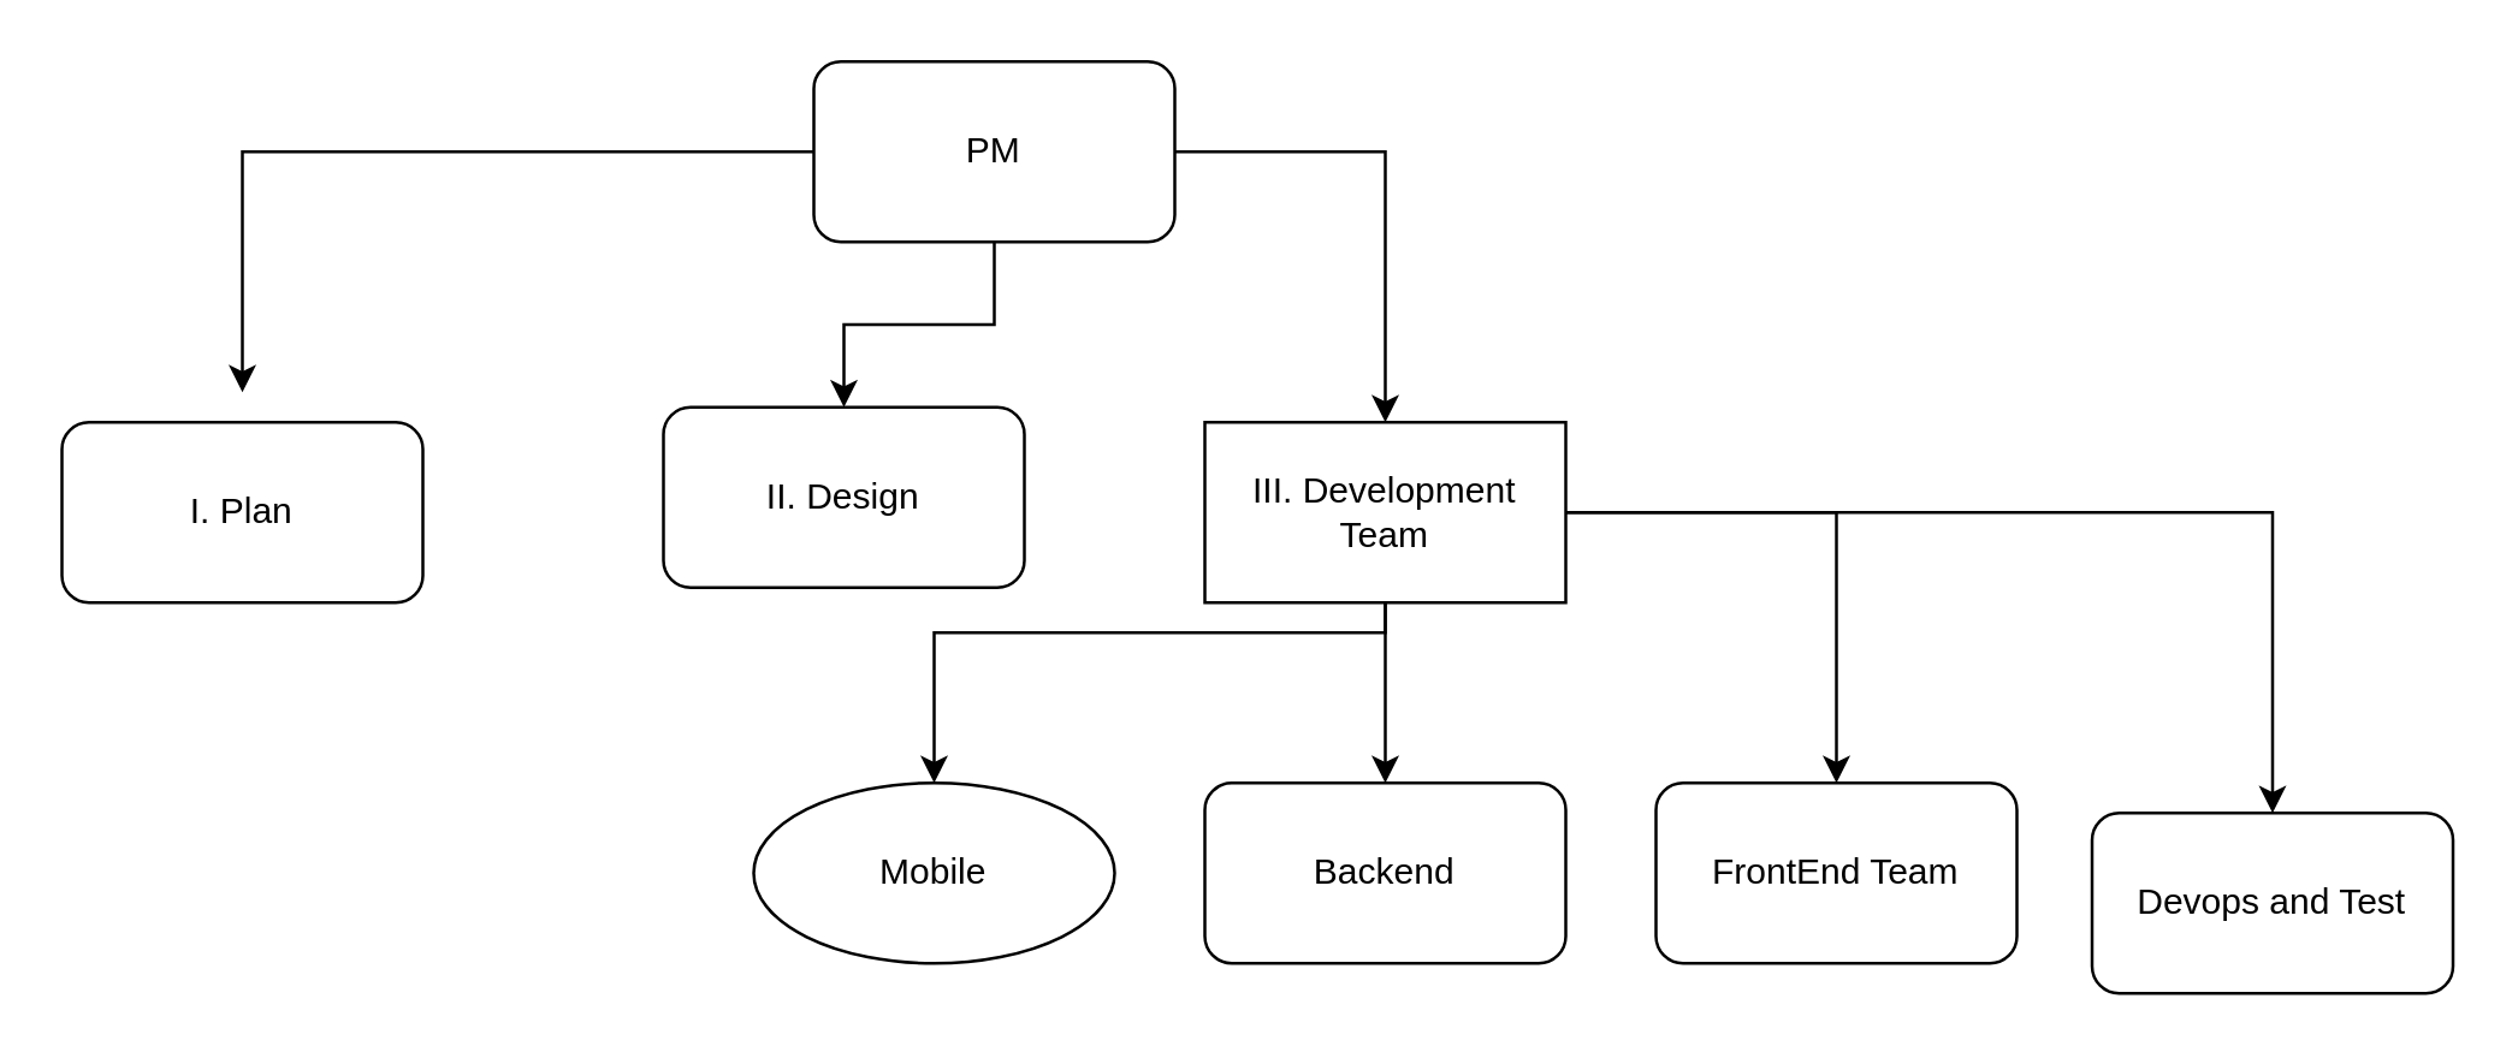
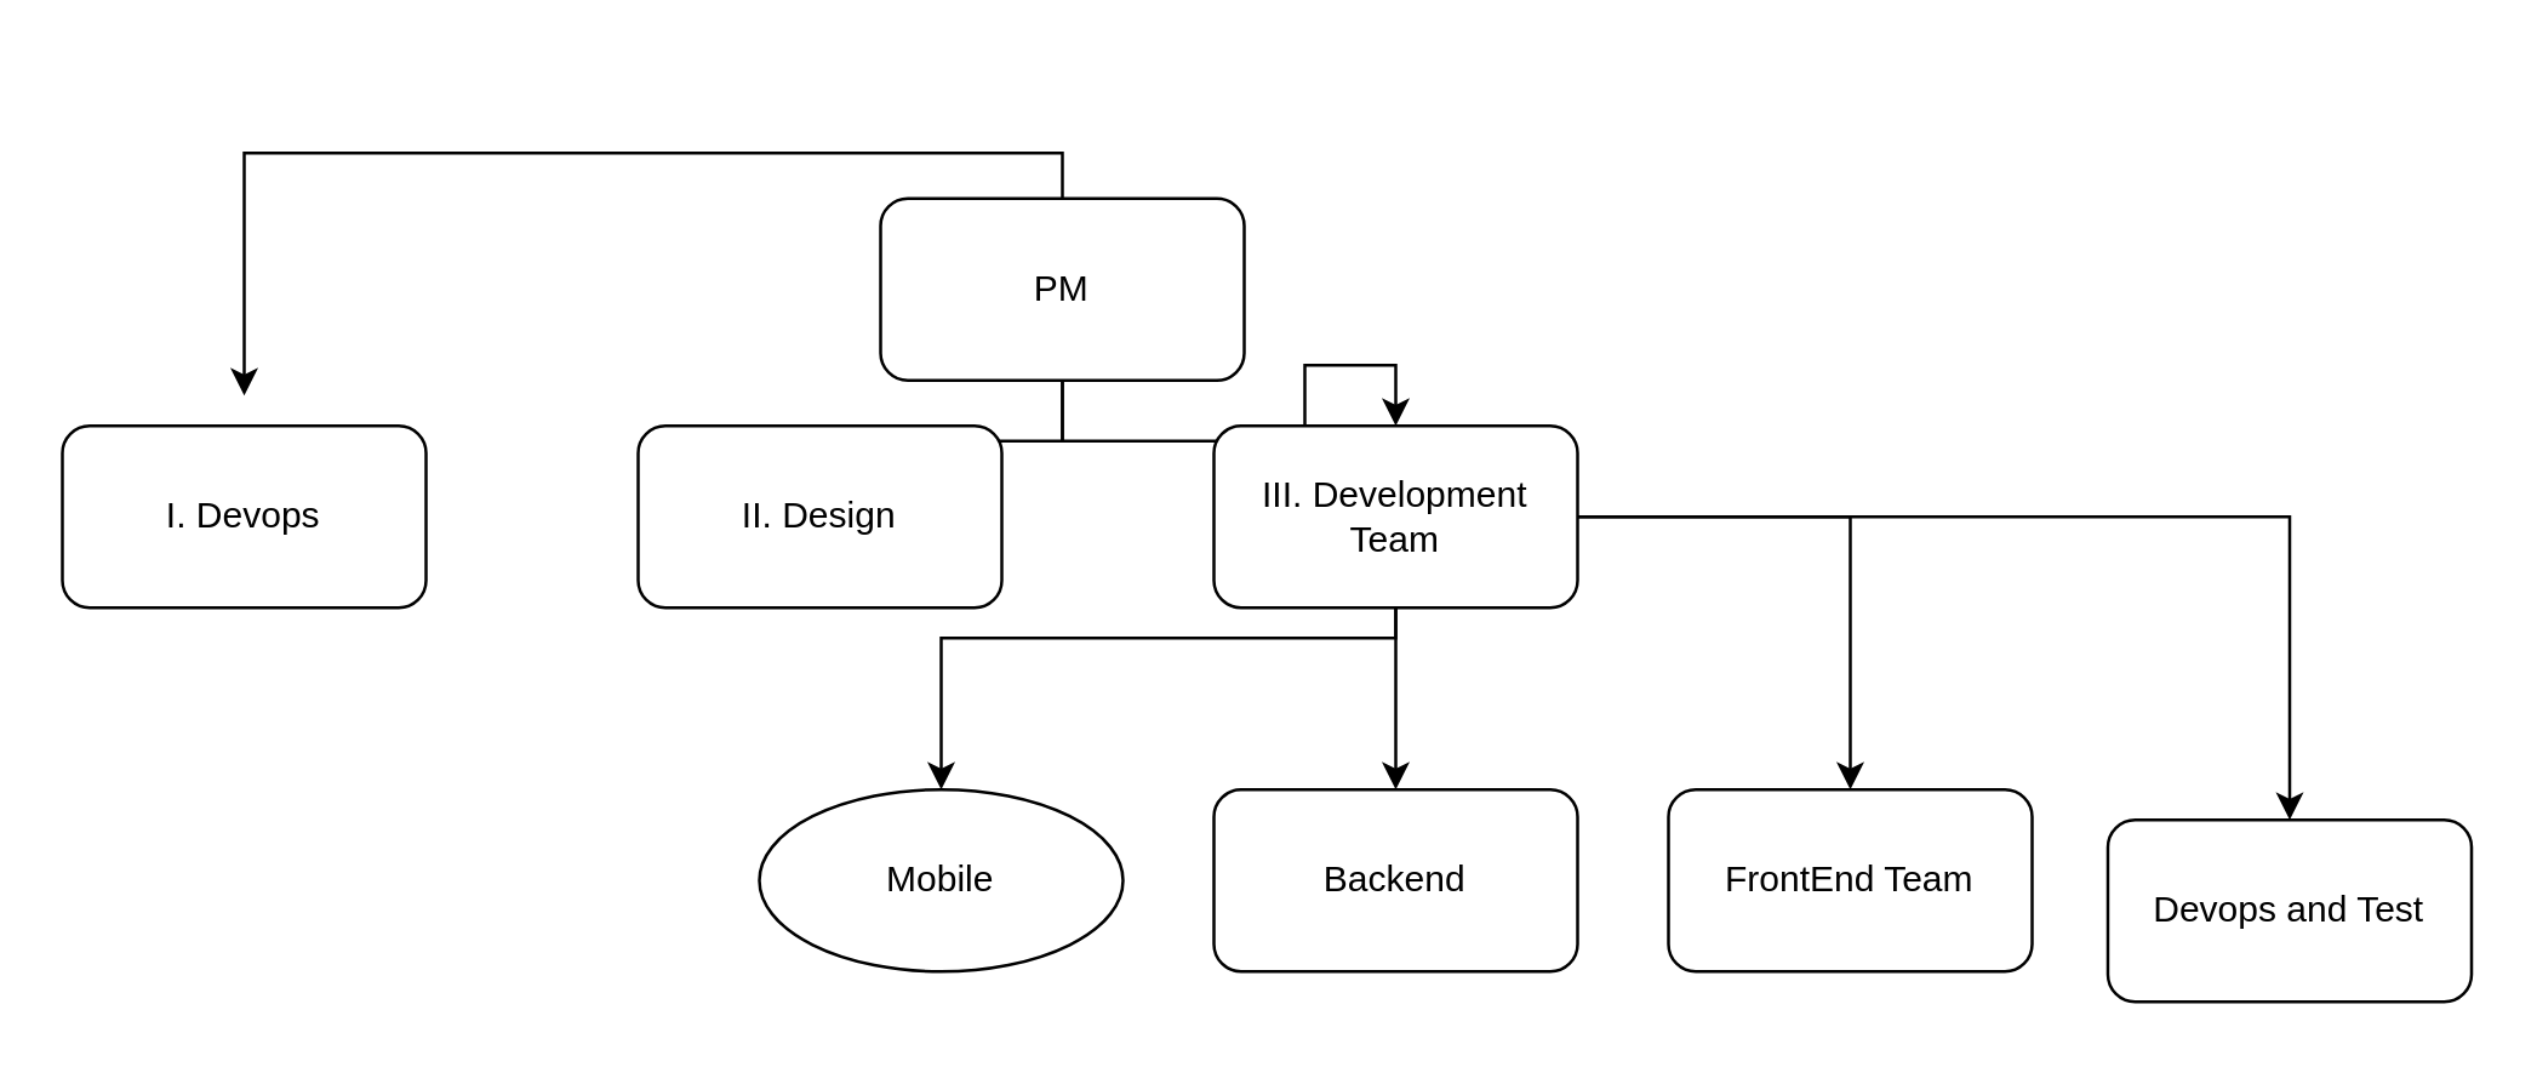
  <mxCell id="0" />
  <mxCell id="1" parent="0" />
  <mxCell id="2" style="edgeStyle=orthogonalEdgeStyle;rounded=0;orthogonalLoop=1;jettySize=auto;html=1;" parent="1" source="5" edge="1"><mxGeometry relative="1" as="geometry"><mxPoint x="80" y="130" as="targetPoint" /><Array as="points"><mxPoint x="80" y="50" /></Array></mxGeometry></mxCell>
  <mxCell id="3" style="edgeStyle=orthogonalEdgeStyle;rounded=0;orthogonalLoop=1;jettySize=auto;html=1;entryX=0.5;entryY=0;entryDx=0;entryDy=0;" parent="1" source="5" target="7" edge="1"><mxGeometry relative="1" as="geometry" /></mxCell>
  <mxCell id="4" style="edgeStyle=orthogonalEdgeStyle;rounded=0;orthogonalLoop=1;jettySize=auto;html=1;entryX=0.5;entryY=0;entryDx=0;entryDy=0;" parent="1" source="5" target="12" edge="1"><mxGeometry relative="1" as="geometry" /></mxCell>
- <mxCell id="5" value="PM" style="rounded=1;whiteSpace=wrap;html=1;" parent="1" vertex="1"><mxGeometry x="270" y="20" width="120" height="60" as="geometry" /></mxCell>
- <mxCell id="6" value="I. Plan" style="rounded=1;whiteSpace=wrap;html=1;" parent="1" vertex="1"><mxGeometry x="20" y="140" width="120" height="60" as="geometry" /></mxCell>
- <mxCell id="7" value="II. Design" style="rounded=1;whiteSpace=wrap;html=1;" parent="1" vertex="1"><mxGeometry x="220" y="135" width="120" height="60" as="geometry" /></mxCell>
+ <mxCell id="5" value="PM" style="rounded=1;whiteSpace=wrap;html=1;" parent="1" vertex="1"><mxGeometry x="290" y="65" width="120" height="60" as="geometry" /></mxCell>
+ <mxCell id="6" value="I. Devops" style="rounded=1;whiteSpace=wrap;html=1;" parent="1" vertex="1"><mxGeometry x="20" y="140" width="120" height="60" as="geometry" /></mxCell>
+ <mxCell id="7" value="II. Design" style="rounded=1;whiteSpace=wrap;html=1;" parent="1" vertex="1"><mxGeometry x="210" y="140" width="120" height="60" as="geometry" /></mxCell>
  <mxCell id="8" style="edgeStyle=orthogonalEdgeStyle;rounded=0;orthogonalLoop=1;jettySize=auto;html=1;entryX=0.5;entryY=0;entryDx=0;entryDy=0;" parent="1" source="12" target="13" edge="1"><mxGeometry relative="1" as="geometry"><Array as="points"><mxPoint x="460" y="210" /><mxPoint x="310" y="210" /></Array></mxGeometry></mxCell>
  <mxCell id="9" style="edgeStyle=orthogonalEdgeStyle;rounded=0;orthogonalLoop=1;jettySize=auto;html=1;entryX=0.5;entryY=0;entryDx=0;entryDy=0;" parent="1" source="12" target="14" edge="1"><mxGeometry relative="1" as="geometry" /></mxCell>
  <mxCell id="10" style="edgeStyle=orthogonalEdgeStyle;rounded=0;orthogonalLoop=1;jettySize=auto;html=1;" parent="1" source="12" target="15" edge="1"><mxGeometry relative="1" as="geometry" /></mxCell>
  <mxCell id="11" style="edgeStyle=orthogonalEdgeStyle;rounded=0;orthogonalLoop=1;jettySize=auto;html=1;entryX=0.5;entryY=0;entryDx=0;entryDy=0;" parent="1" source="12" target="16" edge="1"><mxGeometry relative="1" as="geometry" /></mxCell>
- <mxCell id="12" value="III. Development Team" style="whiteSpace=wrap;html=1;rounded=0;" parent="1" vertex="1"><mxGeometry x="400" y="140" width="120" height="60" as="geometry" /></mxCell>
+ <mxCell id="12" value="III. Development Team" style="rounded=1;whiteSpace=wrap;html=1;" parent="1" vertex="1"><mxGeometry x="400" y="140" width="120" height="60" as="geometry" /></mxCell>
  <mxCell id="13" value="Mobile" style="ellipse;whiteSpace=wrap;html=1;" parent="1" vertex="1"><mxGeometry x="250" y="260" width="120" height="60" as="geometry" /></mxCell>
  <mxCell id="14" value="Backend" style="rounded=1;whiteSpace=wrap;html=1;" parent="1" vertex="1"><mxGeometry x="400" y="260" width="120" height="60" as="geometry" /></mxCell>
  <mxCell id="15" value="FrontEnd Team" style="rounded=1;whiteSpace=wrap;html=1;" parent="1" vertex="1"><mxGeometry x="550" y="260" width="120" height="60" as="geometry" /></mxCell>
  <mxCell id="16" value="Devops and Test" style="rounded=1;whiteSpace=wrap;html=1;" parent="1" vertex="1"><mxGeometry x="695" y="270" width="120" height="60" as="geometry" /></mxCell>
